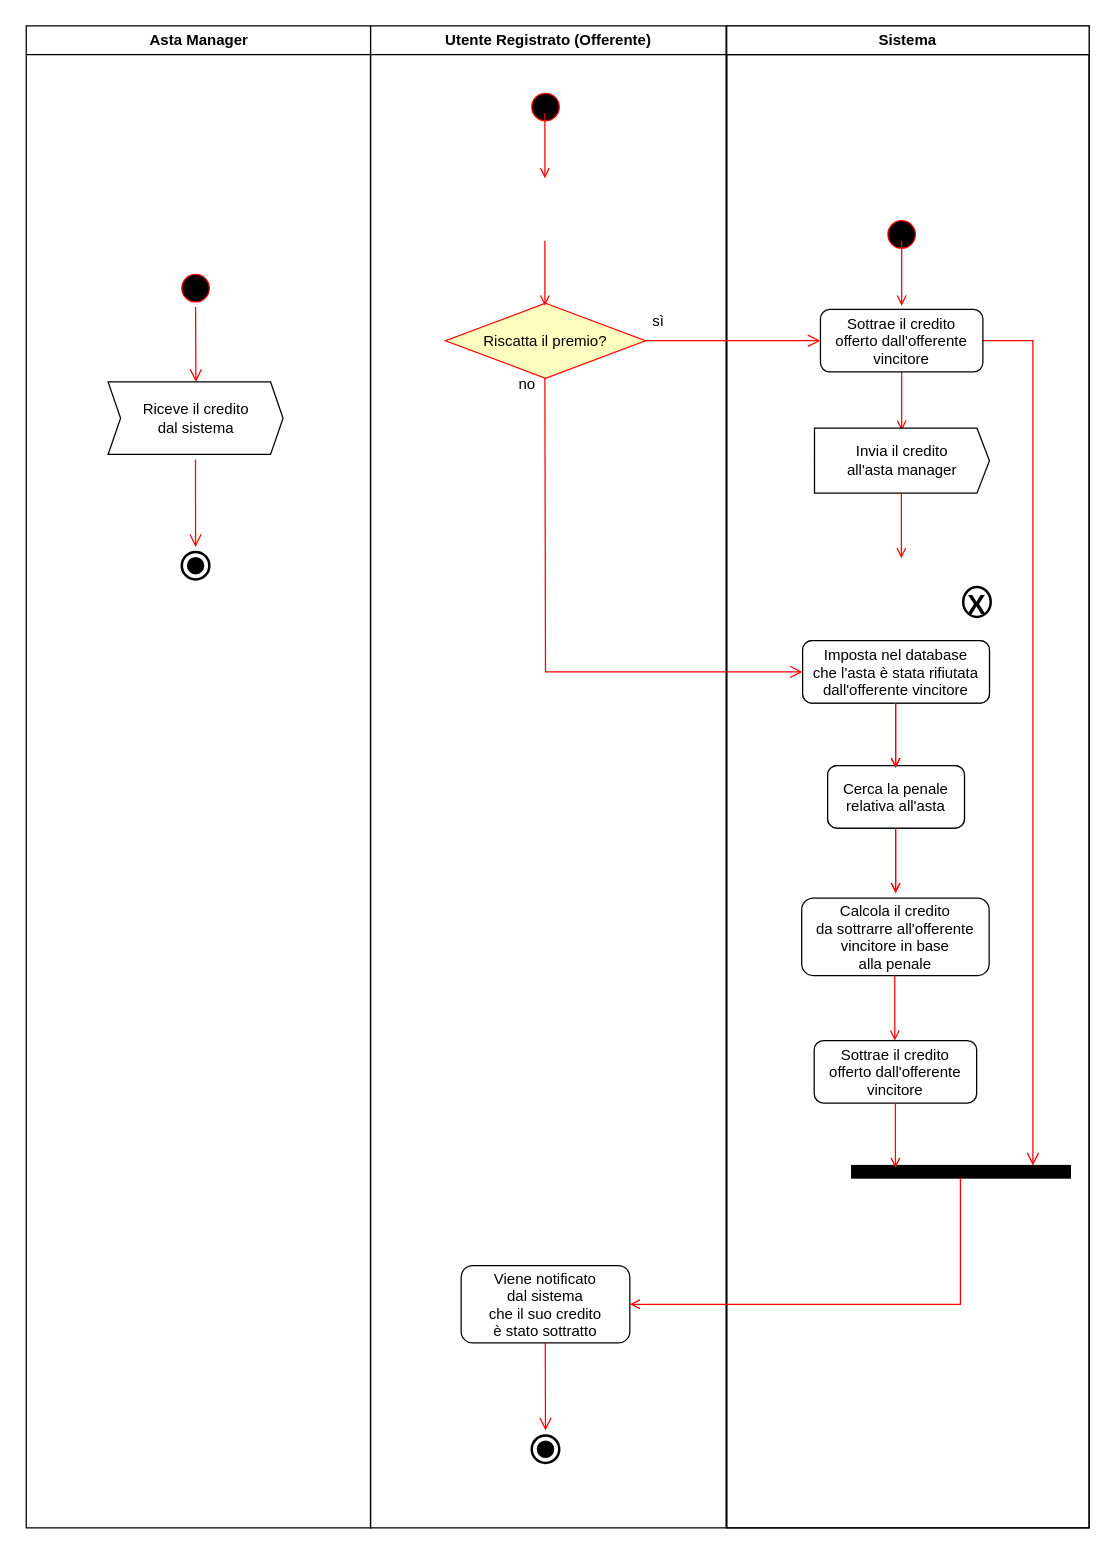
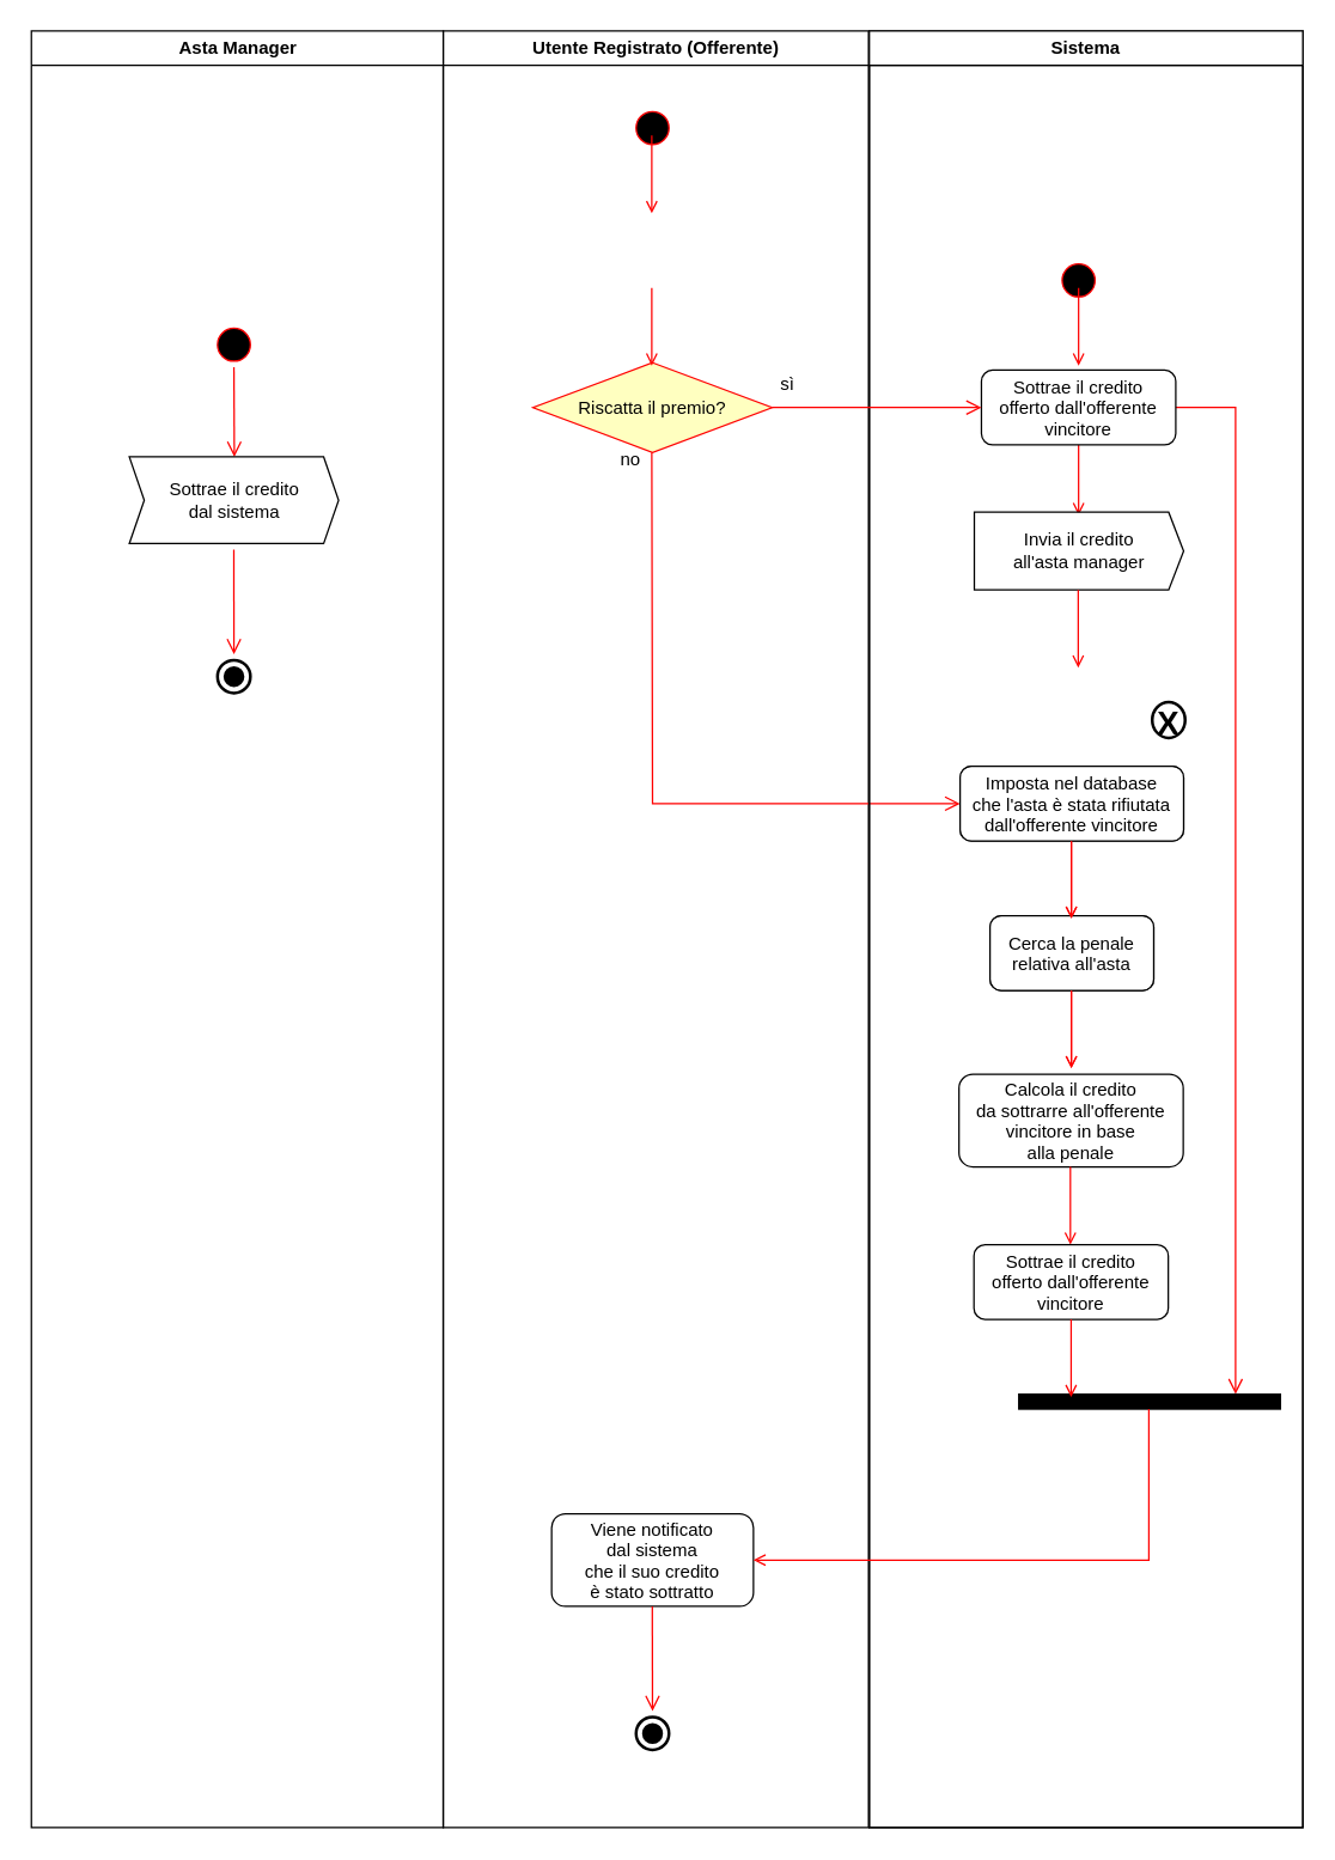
  <mxCell id="0" />
  <mxCell id="1" parent="0" />
  <mxCell id="2" value="Utente Registrato (Offerente)" style="swimlane;whiteSpace=wrap;startSize=23;fillColor=#FFFFFF;" parent="1" vertex="1"><mxGeometry x="296" y="20" width="284.5" height="1202" as="geometry" /></mxCell>
  <mxCell id="3" value="" style="ellipse;shape=startState;fillColor=#000000;strokeColor=#ff0000;" parent="2" vertex="1"><mxGeometry x="125" y="50" width="30" height="30" as="geometry" /></mxCell>
  <mxCell id="4" value="Viene notificato&#10;dal sistema&#10;che il suo credito&#10;è stato sottratto" style="rounded=1;" parent="2" vertex="1"><mxGeometry x="72.5" y="992" width="135" height="62" as="geometry" /></mxCell>
  <mxCell id="5" value="" style="ellipse;shape=startState;fillColor=#FFFFFF;strokeColor=#000000;strokeWidth=2;" parent="2" vertex="1"><mxGeometry x="125" y="1124" width="30" height="30" as="geometry" /></mxCell>
  <mxCell id="6" value="" style="ellipse;shape=startState;fillColor=#000000;strokeColor=#000000;strokeWidth=2;" parent="2" vertex="1"><mxGeometry x="130" y="1129" width="20" height="20" as="geometry" /></mxCell>
  <mxCell id="7" value="Riscatta il premio?" style="rhombus;fillColor=#ffffc0;strokeColor=#ff0000;" parent="2" vertex="1"><mxGeometry x="60" y="222" width="160" height="60" as="geometry" /></mxCell>
  <mxCell id="8" value="no" style="text;html=1;align=center;verticalAlign=middle;resizable=0;points=[];autosize=1;" parent="2" vertex="1"><mxGeometry x="109.5" y="277" width="30" height="20" as="geometry" /></mxCell>
  <mxCell id="9" value="" style="edgeStyle=elbowEdgeStyle;elbow=horizontal;align=left;verticalAlign=top;endArrow=open;endSize=8;strokeColor=#FF0000;endFill=1;rounded=0" parent="2" edge="1"><mxGeometry x="-1" relative="1" as="geometry"><mxPoint x="139.83" y="1124" as="targetPoint" /><mxPoint x="139.83" y="1054" as="sourcePoint" /></mxGeometry></mxCell>
  <mxCell id="10" value="sì" style="text;html=1;align=center;verticalAlign=middle;resizable=0;points=[];autosize=1;" vertex="1" parent="2"><mxGeometry x="220" y="227" width="20" height="20" as="geometry" /></mxCell>
  <mxCell id="11" value="" style="endArrow=open;strokeColor=#FF0000;endFill=1;rounded=0" edge="1" parent="2"><mxGeometry relative="1" as="geometry"><mxPoint x="139.5" y="172" as="sourcePoint" /><mxPoint x="139.5" y="224" as="targetPoint" /></mxGeometry></mxCell>
  <mxCell id="12" value="" style="endArrow=open;strokeColor=#FF0000;endFill=1;rounded=0" edge="1" parent="2"><mxGeometry relative="1" as="geometry"><mxPoint x="139.5" y="70" as="sourcePoint" /><mxPoint x="139.5" y="122" as="targetPoint" /></mxGeometry></mxCell>
  <mxCell id="13" value="" style="edgeStyle=elbowEdgeStyle;elbow=horizontal;align=left;verticalAlign=top;endArrow=open;endSize=8;strokeColor=#FF0000;endFill=1;rounded=0;entryX=0;entryY=0.5;entryDx=0;entryDy=0;" edge="1" parent="2" target="20"><mxGeometry x="-1" relative="1" as="geometry"><mxPoint x="139.5" y="352" as="targetPoint" /><mxPoint x="139.5" y="282" as="sourcePoint" /><Array as="points"><mxPoint x="140" y="402" /></Array></mxGeometry></mxCell>
  <mxCell id="14" value="Sistema" style="swimlane;whiteSpace=wrap;startSize=23;" parent="1" vertex="1"><mxGeometry x="581" y="20" width="290" height="1202" as="geometry" /></mxCell>
  <mxCell id="15" value="Imposta nel database&#10;che l'asta è stata rifiutata&#10;dall'offerente vincitore" style="rounded=1;" parent="14" vertex="1"><mxGeometry x="60.75" y="492" width="149.5" height="50" as="geometry" /></mxCell>
  <mxCell id="16" value="Cerca la penale &#10;relativa all'asta" style="rounded=1;" parent="14" vertex="1"><mxGeometry x="80.75" y="592" width="109.5" height="50" as="geometry" /></mxCell>
  <mxCell id="17" value="" style="endArrow=open;strokeColor=#FF0000;endFill=1;rounded=0" parent="14" edge="1"><mxGeometry relative="1" as="geometry"><mxPoint x="135.16" y="542" as="sourcePoint" /><mxPoint x="135.16" y="594" as="targetPoint" /></mxGeometry></mxCell>
  <mxCell id="18" value="" style="endArrow=open;strokeColor=#FF0000;endFill=1;rounded=0" parent="14" edge="1"><mxGeometry relative="1" as="geometry"><mxPoint x="135.16" y="642.0" as="sourcePoint" /><mxPoint x="135.16" y="694" as="targetPoint" /></mxGeometry></mxCell>
  <mxCell id="19" value="Sistema" style="swimlane;whiteSpace=wrap;startSize=23;" vertex="1" parent="14"><mxGeometry width="290" height="1202" as="geometry" /></mxCell>
  <mxCell id="20" value="Imposta nel database&#10;che l'asta è stata rifiutata&#10;dall'offerente vincitore" style="rounded=1;" vertex="1" parent="19"><mxGeometry x="60.75" y="492" width="149.5" height="50" as="geometry" /></mxCell>
  <mxCell id="21" value="Cerca la penale &#10;relativa all'asta" style="rounded=1;" vertex="1" parent="19"><mxGeometry x="80.75" y="592" width="109.5" height="50" as="geometry" /></mxCell>
  <mxCell id="22" value="" style="endArrow=open;strokeColor=#FF0000;endFill=1;rounded=0" edge="1" parent="19"><mxGeometry relative="1" as="geometry"><mxPoint x="135.16" y="542" as="sourcePoint" /><mxPoint x="135.16" y="594" as="targetPoint" /></mxGeometry></mxCell>
  <mxCell id="23" value="" style="endArrow=open;strokeColor=#FF0000;endFill=1;rounded=0" edge="1" parent="19"><mxGeometry relative="1" as="geometry"><mxPoint x="135.16" y="642.0" as="sourcePoint" /><mxPoint x="135.16" y="694" as="targetPoint" /></mxGeometry></mxCell>
  <mxCell id="24" value="" style="endArrow=open;strokeColor=#FF0000;endFill=1;rounded=0" edge="1" parent="19"><mxGeometry relative="1" as="geometry"><mxPoint x="140" y="272" as="sourcePoint" /><mxPoint x="140" y="324" as="targetPoint" /></mxGeometry></mxCell>
  <mxCell id="25" value="" style="ellipse;shape=startState;fillColor=#000000;strokeColor=#ff0000;" vertex="1" parent="19"><mxGeometry x="125" y="152" width="30" height="30" as="geometry" /></mxCell>
  <mxCell id="26" value="" style="endArrow=open;strokeColor=#FF0000;endFill=1;rounded=0" edge="1" parent="19"><mxGeometry relative="1" as="geometry"><mxPoint x="140" y="172" as="sourcePoint" /><mxPoint x="140" y="224" as="targetPoint" /></mxGeometry></mxCell>
  <mxCell id="27" value="Invia il credito&lt;br&gt;all'asta manager" style="html=1;shadow=0;dashed=0;align=center;verticalAlign=middle;shape=mxgraph.arrows2.arrow;dy=0;dx=10;notch=0;rounded=0;comic=0;strokeWidth=1;" vertex="1" parent="19"><mxGeometry x="70.25" y="322" width="140" height="52" as="geometry" /></mxCell>
  <mxCell id="28" value="" style="endArrow=open;strokeColor=#FF0000;endFill=1;rounded=0" edge="1" parent="19"><mxGeometry relative="1" as="geometry"><mxPoint x="139.75" y="374" as="sourcePoint" /><mxPoint x="139.75" y="426" as="targetPoint" /></mxGeometry></mxCell>
  <mxCell id="29" value="X" style="ellipse;shape=startState;fillColor=#FFFFFF;strokeColor=#000000;strokeWidth=2;fontSize=22;fontStyle=1" vertex="1" parent="19"><mxGeometry x="185.25" y="445" width="30" height="32" as="geometry" /></mxCell>
  <mxCell id="30" value="Calcola il credito&#10;da sottrarre all'offerente&#10;vincitore in base&#10;alla penale" style="rounded=1;" vertex="1" parent="19"><mxGeometry x="60" y="698" width="150" height="62" as="geometry" /></mxCell>
  <mxCell id="31" value="" style="endArrow=open;strokeColor=#FF0000;endFill=1;rounded=0" edge="1" parent="19"><mxGeometry relative="1" as="geometry"><mxPoint x="134.5" y="760" as="sourcePoint" /><mxPoint x="134.5" y="812" as="targetPoint" /></mxGeometry></mxCell>
  <mxCell id="32" value="Sottrae il credito&#10;offerto dall'offerente&#10;vincitore" style="rounded=1;" vertex="1" parent="19"><mxGeometry x="70" y="812" width="130" height="50" as="geometry" /></mxCell>
  <mxCell id="33" value="" style="edgeStyle=elbowEdgeStyle;elbow=horizontal;verticalAlign=bottom;endArrow=open;endSize=8;strokeColor=#FF0000;endFill=1;rounded=0;exitX=1;exitY=0.5;exitDx=0;exitDy=0;" edge="1" parent="19"><mxGeometry x="-99" y="-149" as="geometry"><mxPoint x="245" y="912" as="targetPoint" /><mxPoint x="200" y="252" as="sourcePoint" /><Array as="points"><mxPoint x="245" y="562" /></Array></mxGeometry></mxCell>
  <mxCell id="34" value="" style="rounded=0;whiteSpace=wrap;html=1;shadow=0;comic=0;strokeWidth=1;fontSize=22;fontColor=none;fillColor=#000000;" vertex="1" parent="19"><mxGeometry x="100" y="912" width="175" height="10" as="geometry" /></mxCell>
  <mxCell id="35" value="" style="endArrow=open;strokeColor=#FF0000;endFill=1;rounded=0" edge="1" parent="19"><mxGeometry relative="1" as="geometry"><mxPoint x="135" y="862" as="sourcePoint" /><mxPoint x="135" y="914" as="targetPoint" /></mxGeometry></mxCell>
  <mxCell id="36" value="" style="endArrow=open;strokeColor=#FF0000;endFill=1;rounded=0;entryX=1;entryY=0.5;entryDx=0;entryDy=0;" edge="1" parent="19" target="4"><mxGeometry relative="1" as="geometry"><mxPoint x="187" y="922" as="sourcePoint" /><mxPoint x="187" y="974" as="targetPoint" /><Array as="points"><mxPoint x="187" y="1023" /></Array></mxGeometry></mxCell>
  <mxCell id="37" value="Asta Manager" style="swimlane;whiteSpace=wrap" parent="1" vertex="1"><mxGeometry x="20.5" y="20" width="275.5" height="1202" as="geometry" /></mxCell>
  <mxCell id="38" value="" style="ellipse;shape=startState;fillColor=#FFFFFF;strokeColor=#000000;strokeWidth=2;" parent="37" vertex="1"><mxGeometry x="120.5" y="417" width="30" height="30" as="geometry" /></mxCell>
  <mxCell id="39" value="" style="edgeStyle=elbowEdgeStyle;elbow=horizontal;align=left;verticalAlign=top;endArrow=open;endSize=8;strokeColor=#FF0000;endFill=1;rounded=0" parent="37" edge="1"><mxGeometry x="-1" relative="1" as="geometry"><mxPoint x="135.43" y="417" as="targetPoint" /><mxPoint x="135.43" y="347" as="sourcePoint" /></mxGeometry></mxCell>
  <mxCell id="40" value="" style="ellipse;shape=startState;fillColor=#000000;strokeColor=#ff0000;" parent="37" vertex="1"><mxGeometry x="120.5" y="195" width="30" height="30" as="geometry" /></mxCell>
  <mxCell id="41" value="" style="edgeStyle=elbowEdgeStyle;elbow=horizontal;verticalAlign=bottom;endArrow=open;endSize=8;strokeColor=#FF0000;endFill=1;rounded=0" parent="37" source="40" edge="1"><mxGeometry x="-346.75" y="100" as="geometry"><mxPoint x="136.25" y="285" as="targetPoint" /><Array as="points"><mxPoint x="135.75" y="265" /></Array></mxGeometry></mxCell>
  <mxCell id="42" value="" style="ellipse;shape=startState;fillColor=#000000;strokeColor=#000000;strokeWidth=2;" parent="37" vertex="1"><mxGeometry x="125.5" y="422" width="20" height="20" as="geometry" /></mxCell>
- <mxCell id="43" value="Riceve il credito&lt;br&gt;dal sistema" style="html=1;shadow=0;dashed=0;align=center;verticalAlign=middle;shape=mxgraph.arrows2.arrow;dy=0;dx=10;notch=10;rounded=0;comic=0;strokeWidth=1;" vertex="1" parent="37"><mxGeometry x="65.5" y="285" width="140" height="58" as="geometry" /></mxCell>
+ <mxCell id="43" value="Sottrae il credito&lt;br&gt;dal sistema" style="html=1;shadow=0;dashed=0;align=center;verticalAlign=middle;shape=mxgraph.arrows2.arrow;dy=0;dx=10;notch=10;rounded=0;comic=0;strokeWidth=1;" vertex="1" parent="37"><mxGeometry x="65.5" y="285" width="140" height="58" as="geometry" /></mxCell>
  <mxCell id="44" value="Sottrae il credito&#10;offerto dall'offerente&#10;vincitore" style="rounded=1;" vertex="1" parent="1"><mxGeometry x="656" y="247" width="130" height="50" as="geometry" /></mxCell>
  <mxCell id="45" value="" style="edgeStyle=elbowEdgeStyle;elbow=horizontal;verticalAlign=bottom;endArrow=open;endSize=8;strokeColor=#FF0000;endFill=1;rounded=0;exitX=1;exitY=0.5;exitDx=0;exitDy=0;entryX=0;entryY=0.5;entryDx=0;entryDy=0;" edge="1" parent="1" source="7" target="44"><mxGeometry x="81" y="-21" as="geometry"><mxPoint x="640.5" y="267" as="targetPoint" /><mxPoint x="525" y="267" as="sourcePoint" /></mxGeometry></mxCell>
